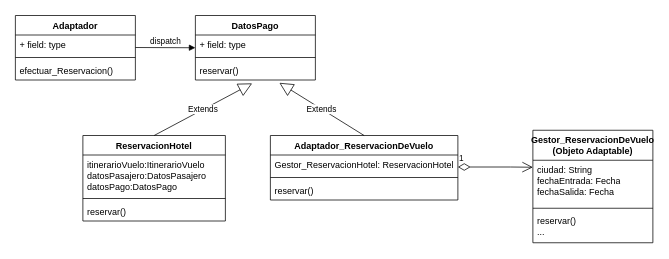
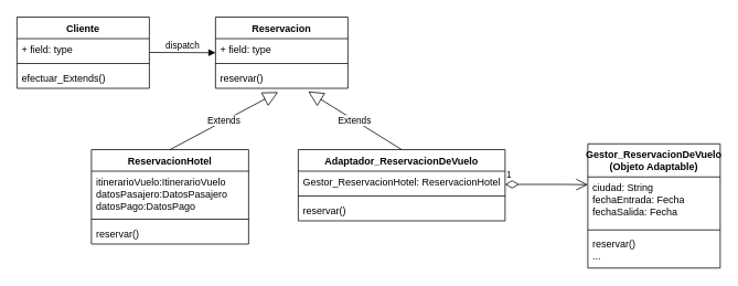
  <mxCell id="0" />
  <mxCell id="1" parent="0" />
- <mxCell id="2" value="Adaptador" style="swimlane;fontStyle=1;align=center;verticalAlign=top;childLayout=stackLayout;horizontal=1;startSize=26;horizontalStack=0;resizeParent=1;resizeParentMax=0;resizeLast=0;collapsible=1;marginBottom=0;whiteSpace=wrap;html=1;" parent="1" vertex="1"><mxGeometry x="20" y="20" width="160" height="86" as="geometry" /></mxCell>
+ <mxCell id="2" value="Cliente" style="swimlane;fontStyle=1;align=center;verticalAlign=top;childLayout=stackLayout;horizontal=1;startSize=26;horizontalStack=0;resizeParent=1;resizeParentMax=0;resizeLast=0;collapsible=1;marginBottom=0;whiteSpace=wrap;html=1;" parent="1" vertex="1"><mxGeometry x="20" y="20" width="160" height="86" as="geometry" /></mxCell>
  <mxCell id="3" value="+ field: type" style="text;strokeColor=none;fillColor=none;align=left;verticalAlign=top;spacingLeft=4;spacingRight=4;overflow=hidden;rotatable=0;points=[[0,0.5],[1,0.5]];portConstraint=eastwest;whiteSpace=wrap;html=1;" parent="2" vertex="1"><mxGeometry y="26" width="160" height="26" as="geometry" /></mxCell>
  <mxCell id="4" value="" style="line;strokeWidth=1;fillColor=none;align=left;verticalAlign=middle;spacingTop=-1;spacingLeft=3;spacingRight=3;rotatable=0;labelPosition=right;points=[];portConstraint=eastwest;strokeColor=inherit;" parent="2" vertex="1"><mxGeometry y="52" width="160" height="8" as="geometry" /></mxCell>
- <mxCell id="5" value="efectuar_Reservacion()" style="text;strokeColor=none;fillColor=none;align=left;verticalAlign=top;spacingLeft=4;spacingRight=4;overflow=hidden;rotatable=0;points=[[0,0.5],[1,0.5]];portConstraint=eastwest;whiteSpace=wrap;html=1;" parent="2" vertex="1"><mxGeometry y="60" width="160" height="26" as="geometry" /></mxCell>
+ <mxCell id="5" value="efectuar_Extends()" style="text;strokeColor=none;fillColor=none;align=left;verticalAlign=top;spacingLeft=4;spacingRight=4;overflow=hidden;rotatable=0;points=[[0,0.5],[1,0.5]];portConstraint=eastwest;whiteSpace=wrap;html=1;" parent="2" vertex="1"><mxGeometry y="60" width="160" height="26" as="geometry" /></mxCell>
  <mxCell id="6" value="ReservacionHotel" style="swimlane;fontStyle=1;align=center;verticalAlign=top;childLayout=stackLayout;horizontal=1;startSize=26;horizontalStack=0;resizeParent=1;resizeParentMax=0;resizeLast=0;collapsible=1;marginBottom=0;whiteSpace=wrap;html=1;" parent="1" vertex="1"><mxGeometry x="110" y="180" width="190" height="114" as="geometry" /></mxCell>
  <mxCell id="7" value="itinerarioVuelo:ItinerarioVuelo&lt;br style=&quot;border-color: var(--border-color);&quot;&gt;datosPasajero:DatosPasajero&lt;br style=&quot;border-color: var(--border-color);&quot;&gt;datosPago:DatosPago" style="text;strokeColor=none;fillColor=none;align=left;verticalAlign=top;spacingLeft=4;spacingRight=4;overflow=hidden;rotatable=0;points=[[0,0.5],[1,0.5]];portConstraint=eastwest;whiteSpace=wrap;html=1;" parent="6" vertex="1"><mxGeometry y="26" width="190" height="54" as="geometry" /></mxCell>
  <mxCell id="8" value="" style="line;strokeWidth=1;fillColor=none;align=left;verticalAlign=middle;spacingTop=-1;spacingLeft=3;spacingRight=3;rotatable=0;labelPosition=right;points=[];portConstraint=eastwest;strokeColor=inherit;" parent="6" vertex="1"><mxGeometry y="80" width="190" height="8" as="geometry" /></mxCell>
  <mxCell id="9" value="reservar()" style="text;strokeColor=none;fillColor=none;align=left;verticalAlign=top;spacingLeft=4;spacingRight=4;overflow=hidden;rotatable=0;points=[[0,0.5],[1,0.5]];portConstraint=eastwest;whiteSpace=wrap;html=1;" parent="6" vertex="1"><mxGeometry y="88" width="190" height="26" as="geometry" /></mxCell>
- <mxCell id="10" value="DatosPago" style="swimlane;fontStyle=1;align=center;verticalAlign=top;childLayout=stackLayout;horizontal=1;startSize=26;horizontalStack=0;resizeParent=1;resizeParentMax=0;resizeLast=0;collapsible=1;marginBottom=0;whiteSpace=wrap;html=1;" parent="1" vertex="1"><mxGeometry x="260" y="20" width="160" height="86" as="geometry" /></mxCell>
+ <mxCell id="10" value="Reservacion" style="swimlane;fontStyle=1;align=center;verticalAlign=top;childLayout=stackLayout;horizontal=1;startSize=26;horizontalStack=0;resizeParent=1;resizeParentMax=0;resizeLast=0;collapsible=1;marginBottom=0;whiteSpace=wrap;html=1;" parent="1" vertex="1"><mxGeometry x="260" y="20" width="160" height="86" as="geometry" /></mxCell>
  <mxCell id="11" value="+ field: type" style="text;strokeColor=none;fillColor=none;align=left;verticalAlign=top;spacingLeft=4;spacingRight=4;overflow=hidden;rotatable=0;points=[[0,0.5],[1,0.5]];portConstraint=eastwest;whiteSpace=wrap;html=1;" parent="10" vertex="1"><mxGeometry y="26" width="160" height="26" as="geometry" /></mxCell>
  <mxCell id="12" value="" style="line;strokeWidth=1;fillColor=none;align=left;verticalAlign=middle;spacingTop=-1;spacingLeft=3;spacingRight=3;rotatable=0;labelPosition=right;points=[];portConstraint=eastwest;strokeColor=inherit;" parent="10" vertex="1"><mxGeometry y="52" width="160" height="8" as="geometry" /></mxCell>
  <mxCell id="13" value="reservar()" style="text;strokeColor=none;fillColor=none;align=left;verticalAlign=top;spacingLeft=4;spacingRight=4;overflow=hidden;rotatable=0;points=[[0,0.5],[1,0.5]];portConstraint=eastwest;whiteSpace=wrap;html=1;" parent="10" vertex="1"><mxGeometry y="60" width="160" height="26" as="geometry" /></mxCell>
  <mxCell id="14" value="dispatch" style="html=1;verticalAlign=bottom;endArrow=block;edgeStyle=elbowEdgeStyle;elbow=vertical;curved=0;rounded=0;" parent="1" edge="1"><mxGeometry width="80" relative="1" as="geometry"><mxPoint x="180" y="62.67" as="sourcePoint" /><mxPoint x="260" y="62.67" as="targetPoint" /></mxGeometry></mxCell>
  <mxCell id="15" value="Adaptador_ReservacionDeVuelo" style="swimlane;fontStyle=1;align=center;verticalAlign=top;childLayout=stackLayout;horizontal=1;startSize=26;horizontalStack=0;resizeParent=1;resizeParentMax=0;resizeLast=0;collapsible=1;marginBottom=0;whiteSpace=wrap;html=1;" parent="1" vertex="1"><mxGeometry x="360" y="180" width="250" height="86" as="geometry" /></mxCell>
  <mxCell id="16" value="Gestor_ReservacionHotel: ReservacionHotel" style="text;strokeColor=none;fillColor=none;align=left;verticalAlign=top;spacingLeft=4;spacingRight=4;overflow=hidden;rotatable=0;points=[[0,0.5],[1,0.5]];portConstraint=eastwest;whiteSpace=wrap;html=1;" parent="15" vertex="1"><mxGeometry y="26" width="250" height="26" as="geometry" /></mxCell>
  <mxCell id="17" value="" style="line;strokeWidth=1;fillColor=none;align=left;verticalAlign=middle;spacingTop=-1;spacingLeft=3;spacingRight=3;rotatable=0;labelPosition=right;points=[];portConstraint=eastwest;strokeColor=inherit;" parent="15" vertex="1"><mxGeometry y="52" width="250" height="8" as="geometry" /></mxCell>
  <mxCell id="18" value="reservar()" style="text;strokeColor=none;fillColor=none;align=left;verticalAlign=top;spacingLeft=4;spacingRight=4;overflow=hidden;rotatable=0;points=[[0,0.5],[1,0.5]];portConstraint=eastwest;whiteSpace=wrap;html=1;" parent="15" vertex="1"><mxGeometry y="60" width="250" height="26" as="geometry" /></mxCell>
  <mxCell id="19" value="Extends" style="endArrow=block;endSize=16;endFill=0;html=1;rounded=0;exitX=0.5;exitY=0;exitDx=0;exitDy=0;entryX=0.473;entryY=1.174;entryDx=0;entryDy=0;entryPerimeter=0;" parent="1" source="6" target="13" edge="1"><mxGeometry width="160" relative="1" as="geometry"><mxPoint x="320" y="80" as="sourcePoint" /><mxPoint x="480" y="80" as="targetPoint" /></mxGeometry></mxCell>
  <mxCell id="20" value="Extends" style="endArrow=block;endSize=16;endFill=0;html=1;rounded=0;exitX=0.5;exitY=0;exitDx=0;exitDy=0;entryX=0.7;entryY=1.146;entryDx=0;entryDy=0;entryPerimeter=0;" parent="1" source="15" target="13" edge="1"><mxGeometry width="160" relative="1" as="geometry"><mxPoint x="320" y="80" as="sourcePoint" /><mxPoint x="480" y="80" as="targetPoint" /></mxGeometry></mxCell>
  <mxCell id="21" value="Gestor_ReservacionDeVuelo&lt;br&gt;(Objeto Adaptable)" style="swimlane;fontStyle=1;align=center;verticalAlign=top;childLayout=stackLayout;horizontal=1;startSize=40;horizontalStack=0;resizeParent=1;resizeParentMax=0;resizeLast=0;collapsible=1;marginBottom=0;whiteSpace=wrap;html=1;" parent="1" vertex="1"><mxGeometry x="710" y="173" width="160" height="150" as="geometry" /></mxCell>
  <mxCell id="22" value="ciudad: String&lt;br&gt;fechaEntrada: Fecha&lt;br&gt;fechaSalida: Fecha&lt;br&gt;" style="text;strokeColor=none;fillColor=none;align=left;verticalAlign=top;spacingLeft=4;spacingRight=4;overflow=hidden;rotatable=0;points=[[0,0.5],[1,0.5]];portConstraint=eastwest;whiteSpace=wrap;html=1;" parent="21" vertex="1"><mxGeometry y="40" width="160" height="60" as="geometry" /></mxCell>
  <mxCell id="23" value="" style="line;strokeWidth=1;fillColor=none;align=left;verticalAlign=middle;spacingTop=-1;spacingLeft=3;spacingRight=3;rotatable=0;labelPosition=right;points=[];portConstraint=eastwest;strokeColor=inherit;" parent="21" vertex="1"><mxGeometry y="100" width="160" height="8" as="geometry" /></mxCell>
  <mxCell id="24" value="reservar()&lt;br&gt;..." style="text;strokeColor=none;fillColor=none;align=left;verticalAlign=top;spacingLeft=4;spacingRight=4;overflow=hidden;rotatable=0;points=[[0,0.5],[1,0.5]];portConstraint=eastwest;whiteSpace=wrap;html=1;" parent="21" vertex="1"><mxGeometry y="108" width="160" height="42" as="geometry" /></mxCell>
  <mxCell id="25" value="1" style="endArrow=open;html=1;endSize=12;startArrow=diamondThin;startSize=14;startFill=0;edgeStyle=orthogonalEdgeStyle;align=left;verticalAlign=bottom;rounded=0;" parent="1" edge="1"><mxGeometry x="-1" y="3" relative="1" as="geometry"><mxPoint x="610" y="222" as="sourcePoint" /><mxPoint x="710" y="222.33" as="targetPoint" /><Array as="points"><mxPoint x="680" y="222.33" /><mxPoint x="680" y="222.33" /></Array></mxGeometry></mxCell>
